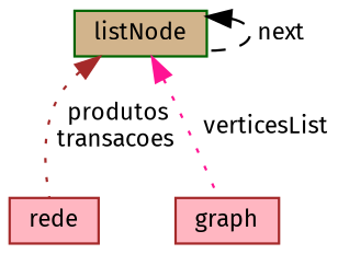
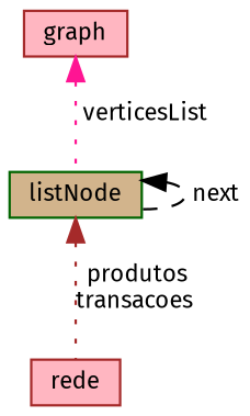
  digraph {
    fontname="Fira Sans"
    node [color=brown fillcolor=lightpink fontname="Fira Sans" fontsize=10 shape=record style=filled]
    edge [dir=back fontname="Fira Sans" fontsize=10 labelfontname=Helvetica labelfontsize=10 style=dotted]
    n1 [fontcolor=black height=0.2 label=rede width=0.4]
    n2 [color=darkgreen fillcolor=tan height=0.2 label=listNode width=0.4]
    n3 [height=0.2 label="graph" width=0.4]
    n2 -> n1 [color=brown label=" produtos\ntransacoes"]
    n2 -> n2 [color=black label=" next" style=dashed]
-   n2 -> n3 [color=deeppink label=" verticesList"]
+   n3 -> n2 [color=deeppink label=" verticesList"]
  }
